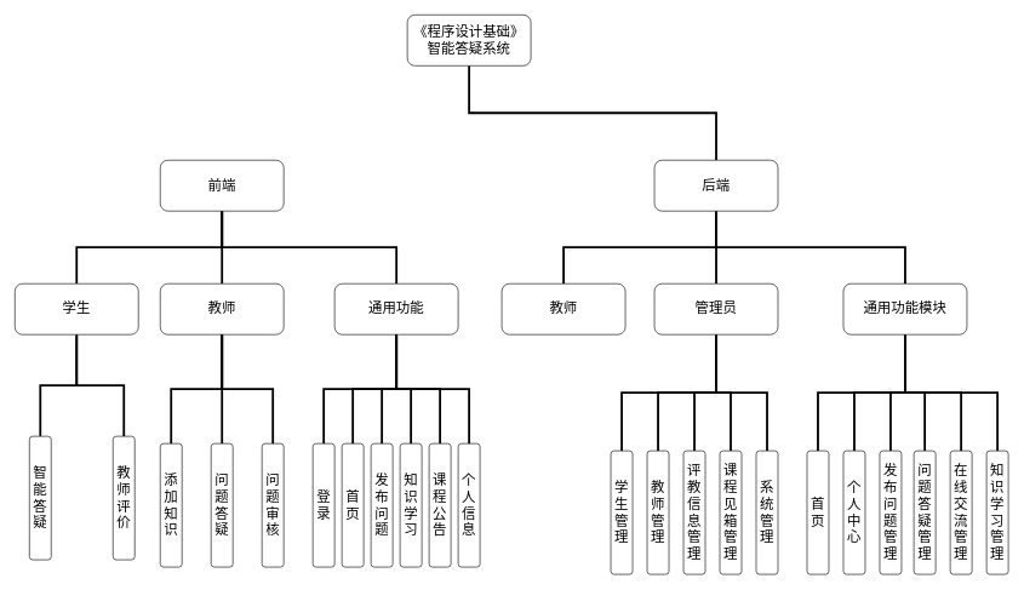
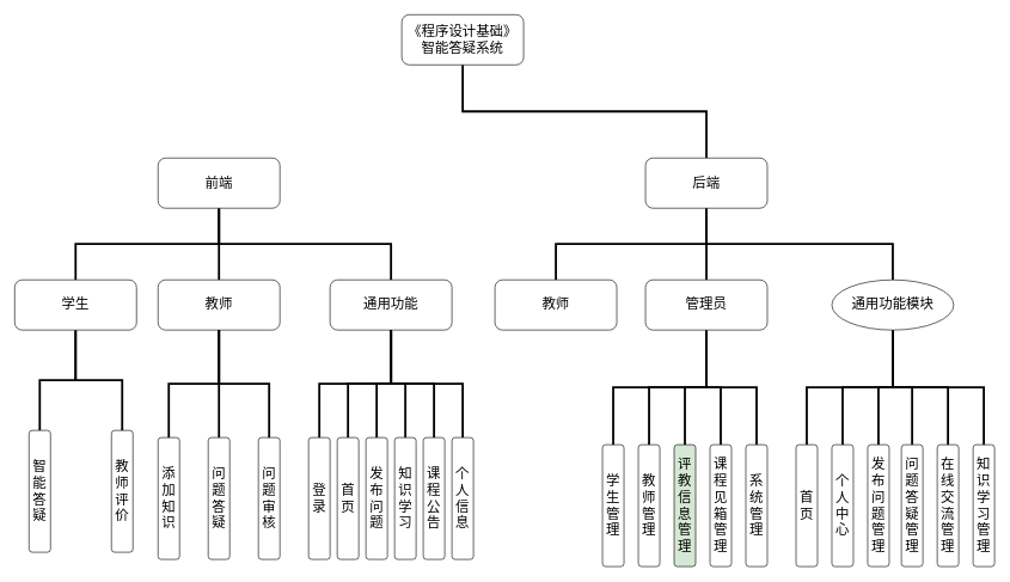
  <mxCell id="0" />
  <mxCell id="1" parent="0" />
  <mxCell id="2" style="edgeStyle=orthogonalEdgeStyle;shape=connector;rounded=0;orthogonalLoop=1;jettySize=auto;html=1;exitX=0.5;exitY=1;exitDx=0;exitDy=0;entryX=0.5;entryY=0;entryDx=0;entryDy=0;labelBackgroundColor=default;strokeWidth=3;fontFamily=Helvetica;fontSize=11;fontColor=default;endArrow=none;endFill=0;" parent="1" source="3" target="11" edge="1"><mxGeometry relative="1" as="geometry" /></mxCell>
  <mxCell id="3" value="《程序设计基础》智能答疑系统" style="rounded=1;whiteSpace=wrap;html=1;fontSize=19;" parent="1" vertex="1"><mxGeometry x="560" y="20" width="170" height="70" as="geometry" /></mxCell>
  <mxCell id="4" style="edgeStyle=orthogonalEdgeStyle;shape=connector;rounded=0;orthogonalLoop=1;jettySize=auto;html=1;exitX=0.5;exitY=1;exitDx=0;exitDy=0;entryX=0.5;entryY=0;entryDx=0;entryDy=0;labelBackgroundColor=default;strokeWidth=3;fontFamily=Helvetica;fontSize=11;fontColor=default;endArrow=none;endFill=0;" parent="1" source="7" target="14" edge="1"><mxGeometry relative="1" as="geometry" /></mxCell>
  <mxCell id="5" style="edgeStyle=orthogonalEdgeStyle;shape=connector;rounded=0;orthogonalLoop=1;jettySize=auto;html=1;exitX=0.5;exitY=1;exitDx=0;exitDy=0;entryX=0.5;entryY=0;entryDx=0;entryDy=0;labelBackgroundColor=default;strokeWidth=3;fontFamily=Helvetica;fontSize=11;fontColor=default;endArrow=none;endFill=0;" parent="1" source="7" target="16" edge="1"><mxGeometry relative="1" as="geometry" /></mxCell>
  <mxCell id="6" style="edgeStyle=orthogonalEdgeStyle;shape=connector;rounded=0;orthogonalLoop=1;jettySize=auto;html=1;exitX=0.5;exitY=1;exitDx=0;exitDy=0;entryX=0.5;entryY=0;entryDx=0;entryDy=0;labelBackgroundColor=default;strokeWidth=3;fontFamily=Helvetica;fontSize=11;fontColor=default;endArrow=none;endFill=0;" parent="1" source="7" target="18" edge="1"><mxGeometry relative="1" as="geometry" /></mxCell>
  <mxCell id="7" value="前端" style="rounded=1;whiteSpace=wrap;html=1;fontSize=19;" parent="1" vertex="1"><mxGeometry x="220" y="220" width="170" height="70" as="geometry" /></mxCell>
  <mxCell id="8" style="edgeStyle=orthogonalEdgeStyle;shape=connector;rounded=0;orthogonalLoop=1;jettySize=auto;html=1;exitX=0.5;exitY=1;exitDx=0;exitDy=0;entryX=0.5;entryY=0;entryDx=0;entryDy=0;labelBackgroundColor=default;strokeWidth=3;fontFamily=Helvetica;fontSize=11;fontColor=default;endArrow=none;endFill=0;" parent="1" source="11" target="19" edge="1"><mxGeometry relative="1" as="geometry" /></mxCell>
  <mxCell id="9" style="edgeStyle=orthogonalEdgeStyle;shape=connector;rounded=0;orthogonalLoop=1;jettySize=auto;html=1;exitX=0.5;exitY=1;exitDx=0;exitDy=0;entryX=0.5;entryY=0;entryDx=0;entryDy=0;labelBackgroundColor=default;strokeWidth=3;fontFamily=Helvetica;fontSize=11;fontColor=default;endArrow=none;endFill=0;" parent="1" source="11" target="25" edge="1"><mxGeometry relative="1" as="geometry" /></mxCell>
  <mxCell id="10" style="edgeStyle=orthogonalEdgeStyle;shape=connector;rounded=0;orthogonalLoop=1;jettySize=auto;html=1;exitX=0.5;exitY=1;exitDx=0;exitDy=0;entryX=0.5;entryY=0;entryDx=0;entryDy=0;labelBackgroundColor=default;strokeWidth=3;fontFamily=Helvetica;fontSize=11;fontColor=default;endArrow=none;endFill=0;" parent="1" source="11" target="32" edge="1"><mxGeometry relative="1" as="geometry" /></mxCell>
  <mxCell id="11" value="后端" style="rounded=1;whiteSpace=wrap;html=1;fontSize=19;" parent="1" vertex="1"><mxGeometry x="900" y="220" width="170" height="70" as="geometry" /></mxCell>
  <mxCell id="12" style="edgeStyle=orthogonalEdgeStyle;shape=connector;rounded=0;orthogonalLoop=1;jettySize=auto;html=1;exitX=0.5;exitY=1;exitDx=0;exitDy=0;entryX=0.5;entryY=1;entryDx=0;entryDy=0;labelBackgroundColor=default;strokeWidth=3;fontFamily=Helvetica;fontSize=11;fontColor=default;endArrow=none;endFill=0;" parent="1" source="14" target="49" edge="1"><mxGeometry relative="1" as="geometry" /></mxCell>
  <mxCell id="13" style="edgeStyle=orthogonalEdgeStyle;shape=connector;rounded=0;orthogonalLoop=1;jettySize=auto;html=1;exitX=0.5;exitY=1;exitDx=0;exitDy=0;entryX=0.5;entryY=1;entryDx=0;entryDy=0;labelBackgroundColor=default;strokeWidth=3;fontFamily=Helvetica;fontSize=11;fontColor=default;endArrow=none;endFill=0;" parent="1" source="14" target="50" edge="1"><mxGeometry relative="1" as="geometry" /></mxCell>
  <mxCell id="14" value="学生" style="rounded=1;whiteSpace=wrap;html=1;fontSize=19;" parent="1" vertex="1"><mxGeometry x="20" y="390" width="170" height="70" as="geometry" /></mxCell>
  <mxCell id="15" style="edgeStyle=orthogonalEdgeStyle;shape=connector;rounded=0;orthogonalLoop=1;jettySize=auto;html=1;exitX=0.5;exitY=1;exitDx=0;exitDy=0;entryX=0.5;entryY=1;entryDx=0;entryDy=0;labelBackgroundColor=default;strokeWidth=3;fontFamily=Helvetica;fontSize=11;fontColor=default;endArrow=none;endFill=0;" parent="1" source="16" target="46" edge="1"><mxGeometry relative="1" as="geometry" /></mxCell>
  <mxCell id="16" value="教师" style="rounded=1;whiteSpace=wrap;html=1;fontSize=19;" parent="1" vertex="1"><mxGeometry x="220" y="390" width="170" height="70" as="geometry" /></mxCell>
  <mxCell id="17" style="edgeStyle=orthogonalEdgeStyle;shape=connector;rounded=0;orthogonalLoop=1;jettySize=auto;html=1;exitX=0.5;exitY=1;exitDx=0;exitDy=0;entryX=0.5;entryY=1;entryDx=0;entryDy=0;labelBackgroundColor=default;strokeWidth=3;fontFamily=Helvetica;fontSize=11;fontColor=default;endArrow=none;endFill=0;" parent="1" source="18" target="33" edge="1"><mxGeometry relative="1" as="geometry" /></mxCell>
  <mxCell id="18" value="通用功能" style="rounded=1;whiteSpace=wrap;html=1;fontSize=19;" parent="1" vertex="1"><mxGeometry x="460" y="390" width="170" height="70" as="geometry" /></mxCell>
  <mxCell id="19" value="教师" style="rounded=1;whiteSpace=wrap;html=1;fontSize=19;" parent="1" vertex="1"><mxGeometry x="690" y="390" width="170" height="70" as="geometry" /></mxCell>
  <mxCell id="20" style="edgeStyle=orthogonalEdgeStyle;shape=connector;rounded=0;orthogonalLoop=1;jettySize=auto;html=1;exitX=0.5;exitY=1;exitDx=0;exitDy=0;entryX=0.5;entryY=1;entryDx=0;entryDy=0;labelBackgroundColor=default;strokeWidth=3;fontFamily=Helvetica;fontSize=11;fontColor=default;endArrow=none;endFill=0;" parent="1" source="25" target="59" edge="1"><mxGeometry relative="1" as="geometry" /></mxCell>
  <mxCell id="21" style="edgeStyle=orthogonalEdgeStyle;shape=connector;rounded=0;orthogonalLoop=1;jettySize=auto;html=1;exitX=0.5;exitY=1;exitDx=0;exitDy=0;entryX=0.5;entryY=1;entryDx=0;entryDy=0;labelBackgroundColor=default;strokeWidth=3;fontFamily=Helvetica;fontSize=11;fontColor=default;endArrow=none;endFill=0;" parent="1" source="25" target="58" edge="1"><mxGeometry relative="1" as="geometry" /></mxCell>
  <mxCell id="22" style="edgeStyle=orthogonalEdgeStyle;shape=connector;rounded=0;orthogonalLoop=1;jettySize=auto;html=1;exitX=0.5;exitY=1;exitDx=0;exitDy=0;entryX=0.5;entryY=1;entryDx=0;entryDy=0;labelBackgroundColor=default;strokeWidth=3;fontFamily=Helvetica;fontSize=11;fontColor=default;endArrow=none;endFill=0;" parent="1" source="25" target="55" edge="1"><mxGeometry relative="1" as="geometry" /></mxCell>
  <mxCell id="23" style="edgeStyle=orthogonalEdgeStyle;shape=connector;rounded=0;orthogonalLoop=1;jettySize=auto;html=1;exitX=0.5;exitY=1;exitDx=0;exitDy=0;entryX=0.5;entryY=1;entryDx=0;entryDy=0;labelBackgroundColor=default;strokeWidth=3;fontFamily=Helvetica;fontSize=11;fontColor=default;endArrow=none;endFill=0;" parent="1" source="25" target="53" edge="1"><mxGeometry relative="1" as="geometry" /></mxCell>
  <mxCell id="24" style="edgeStyle=orthogonalEdgeStyle;shape=connector;rounded=0;orthogonalLoop=1;jettySize=auto;html=1;exitX=0.5;exitY=1;exitDx=0;exitDy=0;entryX=0.5;entryY=1;entryDx=0;entryDy=0;labelBackgroundColor=default;strokeWidth=3;fontFamily=Helvetica;fontSize=11;fontColor=default;endArrow=none;endFill=0;" parent="1" source="25" target="52" edge="1"><mxGeometry relative="1" as="geometry" /></mxCell>
  <mxCell id="25" value="管理员" style="rounded=1;whiteSpace=wrap;html=1;fontSize=19;" parent="1" vertex="1"><mxGeometry x="900" y="390" width="170" height="70" as="geometry" /></mxCell>
  <mxCell id="26" style="edgeStyle=orthogonalEdgeStyle;shape=connector;rounded=0;orthogonalLoop=1;jettySize=auto;html=1;exitX=0.5;exitY=1;exitDx=0;exitDy=0;entryX=0.5;entryY=1;entryDx=0;entryDy=0;labelBackgroundColor=default;strokeWidth=3;fontFamily=Helvetica;fontSize=11;fontColor=default;endArrow=none;endFill=0;" parent="1" source="32" target="61" edge="1"><mxGeometry relative="1" as="geometry" /></mxCell>
  <mxCell id="27" style="edgeStyle=orthogonalEdgeStyle;shape=connector;rounded=0;orthogonalLoop=1;jettySize=auto;html=1;exitX=0.5;exitY=1;exitDx=0;exitDy=0;entryX=0.5;entryY=1;entryDx=0;entryDy=0;labelBackgroundColor=default;strokeWidth=3;fontFamily=Helvetica;fontSize=11;fontColor=default;endArrow=none;endFill=0;" parent="1" source="32" target="57" edge="1"><mxGeometry relative="1" as="geometry" /></mxCell>
  <mxCell id="28" style="edgeStyle=orthogonalEdgeStyle;shape=connector;rounded=0;orthogonalLoop=1;jettySize=auto;html=1;exitX=0.5;exitY=1;exitDx=0;exitDy=0;entryX=0.5;entryY=1;entryDx=0;entryDy=0;labelBackgroundColor=default;strokeWidth=3;fontFamily=Helvetica;fontSize=11;fontColor=default;endArrow=none;endFill=0;" parent="1" source="32" target="60" edge="1"><mxGeometry relative="1" as="geometry" /></mxCell>
  <mxCell id="29" style="edgeStyle=orthogonalEdgeStyle;shape=connector;rounded=0;orthogonalLoop=1;jettySize=auto;html=1;exitX=0.5;exitY=1;exitDx=0;exitDy=0;entryX=0.5;entryY=1;entryDx=0;entryDy=0;labelBackgroundColor=default;strokeWidth=3;fontFamily=Helvetica;fontSize=11;fontColor=default;endArrow=none;endFill=0;" parent="1" source="32" target="56" edge="1"><mxGeometry relative="1" as="geometry" /></mxCell>
  <mxCell id="30" style="edgeStyle=orthogonalEdgeStyle;shape=connector;rounded=0;orthogonalLoop=1;jettySize=auto;html=1;exitX=0.5;exitY=1;exitDx=0;exitDy=0;entryX=0.5;entryY=1;entryDx=0;entryDy=0;labelBackgroundColor=default;strokeWidth=3;fontFamily=Helvetica;fontSize=11;fontColor=default;endArrow=none;endFill=0;" parent="1" source="32" target="54" edge="1"><mxGeometry relative="1" as="geometry" /></mxCell>
  <mxCell id="31" style="edgeStyle=orthogonalEdgeStyle;shape=connector;rounded=0;orthogonalLoop=1;jettySize=auto;html=1;exitX=0.5;exitY=1;exitDx=0;exitDy=0;entryX=0.5;entryY=1;entryDx=0;entryDy=0;labelBackgroundColor=default;strokeWidth=3;fontFamily=Helvetica;fontSize=11;fontColor=default;endArrow=none;endFill=0;" parent="1" source="32" target="51" edge="1"><mxGeometry relative="1" as="geometry" /></mxCell>
- <mxCell id="32" value="通用功能模块" style="rounded=1;whiteSpace=wrap;html=1;fontSize=19;" parent="1" vertex="1"><mxGeometry x="1160" y="390" width="170" height="70" as="geometry" /></mxCell>
+ <mxCell id="32" value="通用功能模块" style="ellipse;whiteSpace=wrap;html=1;fontSize=19;" parent="1" vertex="1"><mxGeometry x="1160" y="390" width="170" height="70" as="geometry" /></mxCell>
  <mxCell id="33" value="登录" style="rounded=1;fontSize=19;fontFamily=Times New Roman;flipV=0;flipH=0;direction=west;whiteSpace=wrap;html=1;horizontal=1;" parent="1" vertex="1"><mxGeometry x="430" y="610" width="30" height="170" as="geometry" /></mxCell>
  <mxCell id="34" style="edgeStyle=orthogonalEdgeStyle;shape=connector;rounded=0;orthogonalLoop=1;jettySize=auto;html=1;exitX=0.5;exitY=1;exitDx=0;exitDy=0;entryX=0.5;entryY=1;entryDx=0;entryDy=0;labelBackgroundColor=default;strokeWidth=3;fontFamily=Helvetica;fontSize=11;fontColor=default;endArrow=none;endFill=0;" parent="1" source="35" target="18" edge="1"><mxGeometry relative="1" as="geometry" /></mxCell>
  <mxCell id="35" value="知识学习" style="rounded=1;fontSize=19;fontFamily=Times New Roman;flipV=0;flipH=0;direction=west;whiteSpace=wrap;html=1;horizontal=1;" parent="1" vertex="1"><mxGeometry x="550" y="610" width="30" height="170" as="geometry" /></mxCell>
  <mxCell id="36" style="edgeStyle=orthogonalEdgeStyle;shape=connector;rounded=0;orthogonalLoop=1;jettySize=auto;html=1;exitX=0.5;exitY=1;exitDx=0;exitDy=0;entryX=0.5;entryY=1;entryDx=0;entryDy=0;labelBackgroundColor=default;strokeWidth=3;fontFamily=Helvetica;fontSize=11;fontColor=default;endArrow=none;endFill=0;" parent="1" source="37" target="18" edge="1"><mxGeometry relative="1" as="geometry" /></mxCell>
  <mxCell id="37" value="首页" style="rounded=1;fontSize=19;fontFamily=Times New Roman;flipV=0;flipH=0;direction=west;whiteSpace=wrap;html=1;horizontal=1;" parent="1" vertex="1"><mxGeometry x="470" y="610" width="30" height="170" as="geometry" /></mxCell>
  <mxCell id="38" style="edgeStyle=orthogonalEdgeStyle;shape=connector;rounded=0;orthogonalLoop=1;jettySize=auto;html=1;exitX=0.5;exitY=1;exitDx=0;exitDy=0;entryX=0.5;entryY=1;entryDx=0;entryDy=0;labelBackgroundColor=default;strokeWidth=3;fontFamily=Helvetica;fontSize=11;fontColor=default;endArrow=none;endFill=0;" parent="1" source="39" target="18" edge="1"><mxGeometry relative="1" as="geometry" /></mxCell>
  <mxCell id="39" value="发布问题" style="rounded=1;fontSize=19;fontFamily=Times New Roman;flipV=0;flipH=0;direction=west;whiteSpace=wrap;html=1;horizontal=1;" parent="1" vertex="1"><mxGeometry x="510" y="610" width="30" height="170" as="geometry" /></mxCell>
  <mxCell id="40" style="edgeStyle=orthogonalEdgeStyle;shape=connector;rounded=0;orthogonalLoop=1;jettySize=auto;html=1;exitX=0.5;exitY=1;exitDx=0;exitDy=0;entryX=0.5;entryY=1;entryDx=0;entryDy=0;labelBackgroundColor=default;strokeWidth=3;fontFamily=Helvetica;fontSize=11;fontColor=default;endArrow=none;endFill=0;" parent="1" source="41" target="18" edge="1"><mxGeometry relative="1" as="geometry" /></mxCell>
  <mxCell id="41" value="课程公告" style="rounded=1;fontSize=19;fontFamily=Times New Roman;flipV=0;flipH=0;direction=west;whiteSpace=wrap;html=1;horizontal=1;" parent="1" vertex="1"><mxGeometry x="590" y="610" width="30" height="170" as="geometry" /></mxCell>
  <mxCell id="42" style="edgeStyle=orthogonalEdgeStyle;shape=connector;rounded=0;orthogonalLoop=1;jettySize=auto;html=1;exitX=0.5;exitY=1;exitDx=0;exitDy=0;entryX=0.5;entryY=1;entryDx=0;entryDy=0;labelBackgroundColor=default;strokeWidth=3;fontFamily=Helvetica;fontSize=11;fontColor=default;endArrow=none;endFill=0;" parent="1" source="43" target="18" edge="1"><mxGeometry relative="1" as="geometry" /></mxCell>
  <mxCell id="43" value="个人信息" style="rounded=1;fontSize=19;fontFamily=Times New Roman;flipV=0;flipH=0;direction=west;whiteSpace=wrap;html=1;horizontal=1;" parent="1" vertex="1"><mxGeometry x="630" y="610" width="30" height="170" as="geometry" /></mxCell>
  <mxCell id="44" style="edgeStyle=orthogonalEdgeStyle;shape=connector;rounded=0;orthogonalLoop=1;jettySize=auto;html=1;exitX=0.5;exitY=1;exitDx=0;exitDy=0;labelBackgroundColor=default;strokeWidth=3;fontFamily=Helvetica;fontSize=11;fontColor=default;endArrow=none;endFill=0;entryX=0.5;entryY=1;entryDx=0;entryDy=0;" parent="1" source="45" edge="1" target="16"><mxGeometry relative="1" as="geometry"><mxPoint x="305" y="560" as="targetPoint" /></mxGeometry></mxCell>
  <mxCell id="45" value="问题答疑" style="rounded=1;fontSize=19;fontFamily=Times New Roman;flipV=0;flipH=0;direction=west;whiteSpace=wrap;html=1;horizontal=1;" parent="1" vertex="1"><mxGeometry x="290" y="610" width="30" height="170" as="geometry" /></mxCell>
  <mxCell id="46" value="添加知识" style="rounded=1;fontSize=19;fontFamily=Times New Roman;flipV=0;flipH=0;direction=west;whiteSpace=wrap;html=1;horizontal=1;" parent="1" vertex="1"><mxGeometry x="220" y="610" width="30" height="170" as="geometry" /></mxCell>
  <mxCell id="47" style="edgeStyle=orthogonalEdgeStyle;shape=connector;rounded=0;orthogonalLoop=1;jettySize=auto;html=1;exitX=0.5;exitY=1;exitDx=0;exitDy=0;entryX=0.5;entryY=1;entryDx=0;entryDy=0;labelBackgroundColor=default;strokeWidth=3;fontFamily=Helvetica;fontSize=11;fontColor=default;endArrow=none;endFill=0;" parent="1" source="48" target="16" edge="1"><mxGeometry relative="1" as="geometry" /></mxCell>
  <mxCell id="48" value="问题审核" style="rounded=1;fontSize=19;fontFamily=Times New Roman;flipV=0;flipH=0;direction=west;whiteSpace=wrap;html=1;horizontal=1;" parent="1" vertex="1"><mxGeometry x="360" y="610" width="30" height="170" as="geometry" /></mxCell>
  <mxCell id="49" value="智能答疑" style="rounded=1;fontSize=19;fontFamily=Times New Roman;flipV=0;flipH=0;direction=west;whiteSpace=wrap;html=1;horizontal=1;" parent="1" vertex="1"><mxGeometry x="40" y="600" width="30" height="170" as="geometry" /></mxCell>
  <mxCell id="50" value="教师评价" style="rounded=1;fontSize=19;fontFamily=Times New Roman;flipV=0;flipH=0;direction=west;whiteSpace=wrap;html=1;horizontal=1;" parent="1" vertex="1"><mxGeometry x="155" y="600" width="30" height="170" as="geometry" /></mxCell>
  <mxCell id="51" value="知识学习管理" style="rounded=1;fontSize=19;fontFamily=Times New Roman;flipV=0;flipH=0;direction=west;whiteSpace=wrap;html=1;horizontal=1;" parent="1" vertex="1"><mxGeometry x="1357" y="620" width="30" height="170" as="geometry" /></mxCell>
  <mxCell id="52" value="系统管理" style="rounded=1;fontSize=19;fontFamily=Times New Roman;flipV=0;flipH=0;direction=west;whiteSpace=wrap;html=1;horizontal=1;" parent="1" vertex="1"><mxGeometry x="1040" y="620" width="30" height="170" as="geometry" /></mxCell>
  <mxCell id="53" value="课程见箱管理" style="rounded=1;fontSize=19;fontFamily=Times New Roman;flipV=0;flipH=0;direction=west;whiteSpace=wrap;html=1;horizontal=1;" parent="1" vertex="1"><mxGeometry x="990" y="620" width="30" height="170" as="geometry" /></mxCell>
  <mxCell id="54" value="在线交流管理" style="rounded=1;fontSize=19;fontFamily=Times New Roman;flipV=0;flipH=0;direction=west;whiteSpace=wrap;html=1;horizontal=1;" parent="1" vertex="1"><mxGeometry x="1307" y="620" width="30" height="170" as="geometry" /></mxCell>
- <mxCell id="55" value="评教信息管理" style="rounded=1;fontSize=19;fontFamily=Times New Roman;flipV=0;flipH=0;direction=west;whiteSpace=wrap;html=1;horizontal=1;" parent="1" vertex="1"><mxGeometry x="940" y="620" width="30" height="170" as="geometry" /></mxCell>
+ <mxCell id="55" value="评教信息管理" style="rounded=1;fontSize=19;fontFamily=Times New Roman;flipV=0;flipH=0;direction=west;whiteSpace=wrap;html=1;horizontal=1;fillColor=#d5e8d4;" parent="1" vertex="1"><mxGeometry x="940" y="620" width="30" height="170" as="geometry" /></mxCell>
  <mxCell id="56" value="问题答疑管理" style="rounded=1;fontSize=19;fontFamily=Times New Roman;flipV=0;flipH=0;direction=west;whiteSpace=wrap;html=1;horizontal=1;" parent="1" vertex="1"><mxGeometry x="1257" y="620" width="30" height="170" as="geometry" /></mxCell>
  <mxCell id="57" value="发布问题管理" style="rounded=1;fontSize=19;fontFamily=Times New Roman;flipV=0;flipH=0;direction=west;whiteSpace=wrap;html=1;horizontal=1;" parent="1" vertex="1"><mxGeometry x="1210" y="620" width="30" height="170" as="geometry" /></mxCell>
  <mxCell id="58" value="教师管理" style="rounded=1;fontSize=19;fontFamily=Times New Roman;flipV=0;flipH=0;direction=west;whiteSpace=wrap;html=1;horizontal=1;" parent="1" vertex="1"><mxGeometry x="890" y="620" width="30" height="170" as="geometry" /></mxCell>
  <mxCell id="59" value="学生管理" style="rounded=1;fontSize=19;fontFamily=Times New Roman;flipV=0;flipH=0;direction=west;whiteSpace=wrap;html=1;horizontal=1;" parent="1" vertex="1"><mxGeometry x="840" y="620" width="30" height="170" as="geometry" /></mxCell>
  <mxCell id="60" value="个人中心" style="rounded=1;fontSize=19;fontFamily=Times New Roman;flipV=0;flipH=0;direction=west;whiteSpace=wrap;html=1;horizontal=1;" parent="1" vertex="1"><mxGeometry x="1160" y="620" width="30" height="170" as="geometry" /></mxCell>
  <mxCell id="61" value="首页" style="rounded=1;fontSize=19;fontFamily=Times New Roman;flipV=0;flipH=0;direction=west;whiteSpace=wrap;html=1;horizontal=1;" parent="1" vertex="1"><mxGeometry x="1110" y="620" width="30" height="170" as="geometry" /></mxCell>
